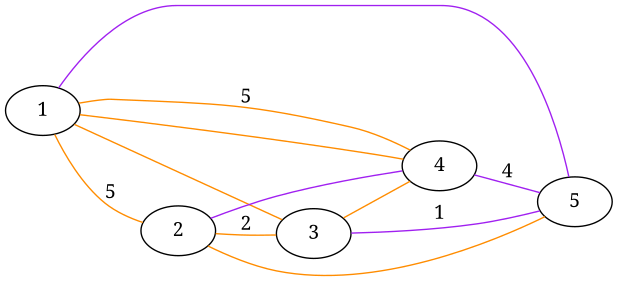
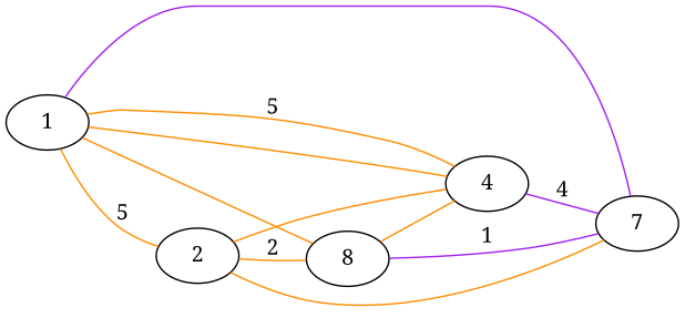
  graph {
    fontname="Noto Serif"
    rankdir=LR
    node [fontname="Noto Serif"]
    edge [color=darkorange fontname="Noto Serif"]
    1
    4
    2
-   3
-   5
+   3 [label=8]
+   5 [label=7]
    1 -- 4
    1 -- 2 [label=5]
    1 -- 3
    1 -- 5 [color=purple]
    4 -- 1 [label=5]
    4 -- 5 [color=purple label=4]
-   2 -- 4 [color=purple]
+   2 -- 4
    2 -- 3 [label=2]
    2 -- 5
    3 -- 4
    3 -- 5 [color=purple label=1]
  }
